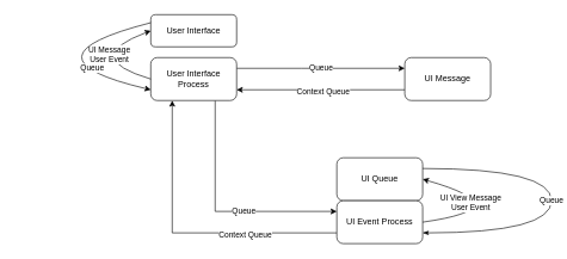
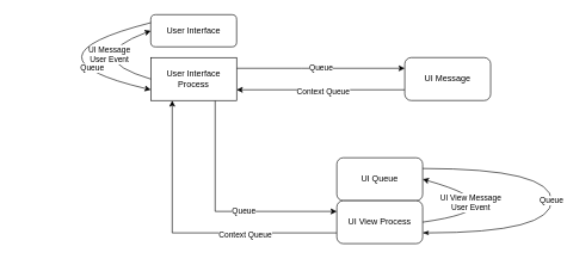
  <mxCell id="0" />
  <mxCell id="1" parent="0" />
  <mxCell id="2" value="Queue" style="edgeStyle=orthogonalEdgeStyle;rounded=0;orthogonalLoop=1;jettySize=auto;html=1;exitX=1;exitY=0.25;exitDx=0;exitDy=0;entryX=0;entryY=0.25;entryDx=0;entryDy=0;" edge="1" parent="1" source="6" target="9"><mxGeometry relative="1" as="geometry"><Array as="points"><mxPoint x="420" y="95" /><mxPoint x="420" y="95" /></Array></mxGeometry></mxCell>
  <mxCell id="3" value="User Interface" style="rounded=1;whiteSpace=wrap;html=1;" vertex="1" parent="1"><mxGeometry x="210" y="20" width="120" height="45" as="geometry" /></mxCell>
  <mxCell id="4" style="edgeStyle=orthogonalEdgeStyle;rounded=0;orthogonalLoop=1;jettySize=auto;html=1;exitX=0.75;exitY=1;exitDx=0;exitDy=0;entryX=0;entryY=0.25;entryDx=0;entryDy=0;" edge="1" parent="1" source="6" target="14"><mxGeometry relative="1" as="geometry" /></mxCell>
  <mxCell id="5" value="Queue" style="edgeLabel;html=1;align=center;verticalAlign=middle;resizable=0;points=[];" vertex="1" connectable="0" parent="4"><mxGeometry x="-0.052" y="39" relative="1" as="geometry"><mxPoint as="offset" /></mxGeometry></mxCell>
- <mxCell id="6" value="User Interface&lt;br&gt;Process" style="rounded=1;whiteSpace=wrap;html=1;" vertex="1" parent="1"><mxGeometry x="210" y="80" width="120" height="60" as="geometry" /></mxCell>
+ <mxCell id="6" value="User Interface&lt;br&gt;Process" style="whiteSpace=wrap;html=1;rounded=0;" vertex="1" parent="1"><mxGeometry x="210" y="80" width="120" height="60" as="geometry" /></mxCell>
  <mxCell id="7" style="edgeStyle=orthogonalEdgeStyle;rounded=0;orthogonalLoop=1;jettySize=auto;html=1;exitX=0;exitY=0.75;exitDx=0;exitDy=0;entryX=1;entryY=0.75;entryDx=0;entryDy=0;" edge="1" parent="1" source="9" target="6"><mxGeometry relative="1" as="geometry"><Array as="points"><mxPoint x="440" y="125" /><mxPoint x="440" y="125" /></Array></mxGeometry></mxCell>
  <mxCell id="8" value="Context Queue" style="edgeLabel;html=1;align=center;verticalAlign=middle;resizable=0;points=[];" vertex="1" connectable="0" parent="7"><mxGeometry x="0.095" y="1" relative="1" as="geometry"><mxPoint x="14" as="offset" /></mxGeometry></mxCell>
  <mxCell id="9" value="UI Message" style="rounded=1;whiteSpace=wrap;html=1;" vertex="1" parent="1"><mxGeometry x="565" y="80" width="120" height="60" as="geometry" /></mxCell>
  <mxCell id="10" value="UI Queue" style="rounded=1;whiteSpace=wrap;html=1;" vertex="1" parent="1"><mxGeometry x="470" y="220" width="120" height="60" as="geometry" /></mxCell>
  <mxCell id="11" style="edgeStyle=orthogonalEdgeStyle;rounded=0;orthogonalLoop=1;jettySize=auto;html=1;exitX=0;exitY=0.75;exitDx=0;exitDy=0;entryX=0.25;entryY=1;entryDx=0;entryDy=0;" edge="1" parent="1" source="14" target="6"><mxGeometry relative="1" as="geometry" /></mxCell>
  <mxCell id="12" value="Context Queue" style="edgeLabel;html=1;align=center;verticalAlign=middle;resizable=0;points=[];" vertex="1" connectable="0" parent="11"><mxGeometry x="-0.378" y="2" relative="1" as="geometry"><mxPoint as="offset" /></mxGeometry></mxCell>
  <mxCell id="13" value="Queue" style="edgeStyle=orthogonalEdgeStyle;rounded=0;orthogonalLoop=1;jettySize=auto;html=1;exitX=1;exitY=0.75;exitDx=0;exitDy=0;entryX=1;entryY=0.25;entryDx=0;entryDy=0;curved=1;endArrow=none;endFill=0;startArrow=classicThin;startFill=1;" edge="1" parent="1" source="14" target="10"><mxGeometry relative="1" as="geometry"><Array as="points"><mxPoint x="770" y="325" /><mxPoint x="770" y="235" /></Array></mxGeometry></mxCell>
- <mxCell id="14" value="UI Event Process" style="rounded=1;whiteSpace=wrap;html=1;" vertex="1" parent="1"><mxGeometry x="470" y="280" width="120" height="60" as="geometry" /></mxCell>
+ <mxCell id="14" value="UI View Process" style="rounded=1;whiteSpace=wrap;html=1;" vertex="1" parent="1"><mxGeometry x="470" y="280" width="120" height="60" as="geometry" /></mxCell>
  <mxCell id="15" value="" style="curved=1;endArrow=classic;html=1;exitX=0;exitY=0.5;exitDx=0;exitDy=0;entryX=0;entryY=0.5;entryDx=0;entryDy=0;" edge="1" parent="1" source="6" target="3"><mxGeometry width="50" height="50" relative="1" as="geometry"><mxPoint x="590" y="300" as="sourcePoint" /><mxPoint x="170" y="60" as="targetPoint" /><Array as="points"><mxPoint x="110" y="80" /></Array></mxGeometry></mxCell>
  <mxCell id="16" value="UI Message&lt;br&gt;User Event" style="edgeLabel;html=1;align=center;verticalAlign=middle;resizable=0;points=[];" vertex="1" connectable="0" parent="15"><mxGeometry x="-0.371" y="-16" relative="1" as="geometry"><mxPoint as="offset" /></mxGeometry></mxCell>
  <mxCell id="17" value="" style="curved=1;endArrow=classic;html=1;entryX=0;entryY=0.75;entryDx=0;entryDy=0;exitX=0;exitY=0.25;exitDx=0;exitDy=0;" edge="1" parent="1" source="3" target="6"><mxGeometry width="50" height="50" relative="1" as="geometry"><mxPoint x="150" y="220" as="sourcePoint" /><mxPoint x="200" y="170" as="targetPoint" /><Array as="points"><mxPoint x="20" y="80" /></Array></mxGeometry></mxCell>
  <mxCell id="18" value="Queue" style="edgeLabel;html=1;align=center;verticalAlign=middle;resizable=0;points=[];" vertex="1" connectable="0" parent="17"><mxGeometry x="-0.508" y="41" relative="1" as="geometry"><mxPoint as="offset" /></mxGeometry></mxCell>
  <mxCell id="19" value="" style="curved=1;endArrow=classic;html=1;exitX=1;exitY=0.5;exitDx=0;exitDy=0;entryX=1;entryY=0.5;entryDx=0;entryDy=0;" edge="1" parent="1" source="14" target="10"><mxGeometry width="50" height="50" relative="1" as="geometry"><mxPoint x="510" y="300" as="sourcePoint" /><mxPoint x="630" y="220" as="targetPoint" /><Array as="points"><mxPoint x="730" y="290" /></Array></mxGeometry></mxCell>
  <mxCell id="20" value="UI View Message&lt;br&gt;User Event" style="edgeLabel;html=1;align=center;verticalAlign=middle;resizable=0;points=[];" vertex="1" connectable="0" parent="19"><mxGeometry x="-0.51" y="18" relative="1" as="geometry"><mxPoint as="offset" /></mxGeometry></mxCell>
